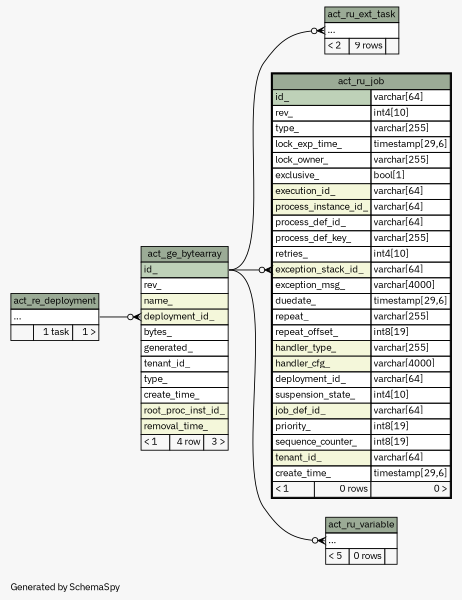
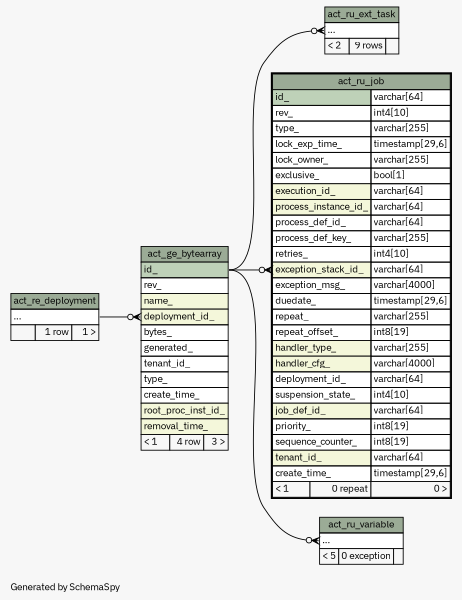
  digraph {
    bgcolor="#f7f7f7"
    fontname="IBM Plex Sans"
    fontsize=11
    label="\nGenerated by SchemaSpy"
    labeljust=l
    nodesep=0.18
    rankdir=RL
    ranksep=0.46
    node [fontname="IBM Plex Sans" fontsize=11 shape=plaintext]
    edge [arrowhead=none arrowsize=0.8 arrowtail=crowodot dir=back fontname="IBM Plex Sans" headport="id_:e" tailport="elipses:w"]
    n1 [label=<     <TABLE BORDER="0" CELLBORDER="1" CELLSPACING="0" BGCOLOR="#ffffff">       <TR><TD COLSPAN="3" BGCOLOR="#9bab96" ALIGN="CENTER">act_ge_bytearray</TD></TR>       <TR><TD PORT="id_" COLSPAN="3" BGCOLOR="#bed1b8" ALIGN="LEFT">id_</TD></TR>       <TR><TD PORT="rev_" COLSPAN="3" ALIGN="LEFT">rev_</TD></TR>       <TR><TD PORT="name_" COLSPAN="3" BGCOLOR="#f4f7da" ALIGN="LEFT">name_</TD></TR>       <TR><TD PORT="deployment_id_" COLSPAN="3" BGCOLOR="#f4f7da" ALIGN="LEFT">deployment_id_</TD></TR>       <TR><TD PORT="bytes_" COLSPAN="3" ALIGN="LEFT">bytes_</TD></TR>       <TR><TD PORT="generated_" COLSPAN="3" ALIGN="LEFT">generated_</TD></TR>       <TR><TD PORT="tenant_id_" COLSPAN="3" ALIGN="LEFT">tenant_id_</TD></TR>       <TR><TD PORT="type_" COLSPAN="3" ALIGN="LEFT">type_</TD></TR>       <TR><TD PORT="create_time_" COLSPAN="3" ALIGN="LEFT">create_time_</TD></TR>       <TR><TD PORT="root_proc_inst_id_" COLSPAN="3" BGCOLOR="#f4f7da" ALIGN="LEFT">root_proc_inst_id_</TD></TR>       <TR><TD PORT="removal_time_" COLSPAN="3" BGCOLOR="#f4f7da" ALIGN="LEFT">removal_time_</TD></TR>       <TR><TD ALIGN="LEFT" BGCOLOR="#f7f7f7">&lt; 1</TD><TD ALIGN="RIGHT" BGCOLOR="#f7f7f7">4 row</TD><TD ALIGN="RIGHT" BGCOLOR="#f7f7f7">3 &gt;</TD></TR>     </TABLE>>]
-   n2 [label=<     <TABLE BORDER="0" CELLBORDER="1" CELLSPACING="0" BGCOLOR="#ffffff">       <TR><TD COLSPAN="3" BGCOLOR="#9bab96" ALIGN="CENTER">act_re_deployment</TD></TR>       <TR><TD PORT="elipses" COLSPAN="3" ALIGN="LEFT">...</TD></TR>       <TR><TD ALIGN="LEFT" BGCOLOR="#f7f7f7">  </TD><TD ALIGN="RIGHT" BGCOLOR="#f7f7f7">1 task</TD><TD ALIGN="RIGHT" BGCOLOR="#f7f7f7">1 &gt;</TD></TR>     </TABLE>>]
+   n2 [label=<     <TABLE BORDER="0" CELLBORDER="1" CELLSPACING="0" BGCOLOR="#ffffff">       <TR><TD COLSPAN="3" BGCOLOR="#9bab96" ALIGN="CENTER">act_re_deployment</TD></TR>       <TR><TD PORT="elipses" COLSPAN="3" ALIGN="LEFT">...</TD></TR>       <TR><TD ALIGN="LEFT" BGCOLOR="#f7f7f7">  </TD><TD ALIGN="RIGHT" BGCOLOR="#f7f7f7">1 row</TD><TD ALIGN="RIGHT" BGCOLOR="#f7f7f7">1 &gt;</TD></TR>     </TABLE>>]
    n3 [label=<     <TABLE BORDER="0" CELLBORDER="1" CELLSPACING="0" BGCOLOR="#ffffff">       <TR><TD COLSPAN="3" BGCOLOR="#9bab96" ALIGN="CENTER">act_ru_ext_task</TD></TR>       <TR><TD PORT="elipses" COLSPAN="3" ALIGN="LEFT">...</TD></TR>       <TR><TD ALIGN="LEFT" BGCOLOR="#f7f7f7">&lt; 2</TD><TD ALIGN="RIGHT" BGCOLOR="#f7f7f7">9 rows</TD><TD ALIGN="RIGHT" BGCOLOR="#f7f7f7">  </TD></TR>     </TABLE>>]
-   n4 [label=<     <TABLE BORDER="2" CELLBORDER="1" CELLSPACING="0" BGCOLOR="#ffffff">       <TR><TD COLSPAN="3" BGCOLOR="#9bab96" ALIGN="CENTER">act_ru_job</TD></TR>       <TR><TD PORT="id_" COLSPAN="2" BGCOLOR="#bed1b8" ALIGN="LEFT">id_</TD><TD PORT="id_.type" ALIGN="LEFT">varchar[64]</TD></TR>       <TR><TD PORT="rev_" COLSPAN="2" ALIGN="LEFT">rev_</TD><TD PORT="rev_.type" ALIGN="LEFT">int4[10]</TD></TR>       <TR><TD PORT="type_" COLSPAN="2" ALIGN="LEFT">type_</TD><TD PORT="type_.type" ALIGN="LEFT">varchar[255]</TD></TR>       <TR><TD PORT="lock_exp_time_" COLSPAN="2" ALIGN="LEFT">lock_exp_time_</TD><TD PORT="lock_exp_time_.type" ALIGN="LEFT">timestamp[29,6]</TD></TR>       <TR><TD PORT="lock_owner_" COLSPAN="2" ALIGN="LEFT">lock_owner_</TD><TD PORT="lock_owner_.type" ALIGN="LEFT">varchar[255]</TD></TR>       <TR><TD PORT="exclusive_" COLSPAN="2" ALIGN="LEFT">exclusive_</TD><TD PORT="exclusive_.type" ALIGN="LEFT">bool[1]</TD></TR>       <TR><TD PORT="execution_id_" COLSPAN="2" BGCOLOR="#f4f7da" ALIGN="LEFT">execution_id_</TD><TD PORT="execution_id_.type" ALIGN="LEFT">varchar[64]</TD></TR>       <TR><TD PORT="process_instance_id_" COLSPAN="2" BGCOLOR="#f4f7da" ALIGN="LEFT">process_instance_id_</TD><TD PORT="process_instance_id_.type" ALIGN="LEFT">varchar[64]</TD></TR>       <TR><TD PORT="process_def_id_" COLSPAN="2" ALIGN="LEFT">process_def_id_</TD><TD PORT="process_def_id_.type" ALIGN="LEFT">varchar[64]</TD></TR>       <TR><TD PORT="process_def_key_" COLSPAN="2" ALIGN="LEFT">process_def_key_</TD><TD PORT="process_def_key_.type" ALIGN="LEFT">varchar[255]</TD></TR>       <TR><TD PORT="retries_" COLSPAN="2" ALIGN="LEFT">retries_</TD><TD PORT="retries_.type" ALIGN="LEFT">int4[10]</TD></TR>       <TR><TD PORT="exception_stack_id_" COLSPAN="2" BGCOLOR="#f4f7da" ALIGN="LEFT">exception_stack_id_</TD><TD PORT="exception_stack_id_.type" ALIGN="LEFT">varchar[64]</TD></TR>       <TR><TD PORT="exception_msg_" COLSPAN="2" ALIGN="LEFT">exception_msg_</TD><TD PORT="exception_msg_.type" ALIGN="LEFT">varchar[4000]</TD></TR>       <TR><TD PORT="duedate_" COLSPAN="2" ALIGN="LEFT">duedate_</TD><TD PORT="duedate_.type" ALIGN="LEFT">timestamp[29,6]</TD></TR>       <TR><TD PORT="repeat_" COLSPAN="2" ALIGN="LEFT">repeat_</TD><TD PORT="repeat_.type" ALIGN="LEFT">varchar[255]</TD></TR>       <TR><TD PORT="repeat_offset_" COLSPAN="2" ALIGN="LEFT">repeat_offset_</TD><TD PORT="repeat_offset_.type" ALIGN="LEFT">int8[19]</TD></TR>       <TR><TD PORT="handler_type_" COLSPAN="2" BGCOLOR="#f4f7da" ALIGN="LEFT">handler_type_</TD><TD PORT="handler_type_.type" ALIGN="LEFT">varchar[255]</TD></TR>       <TR><TD PORT="handler_cfg_" COLSPAN="2" BGCOLOR="#f4f7da" ALIGN="LEFT">handler_cfg_</TD><TD PORT="handler_cfg_.type" ALIGN="LEFT">varchar[4000]</TD></TR>       <TR><TD PORT="deployment_id_" COLSPAN="2" ALIGN="LEFT">deployment_id_</TD><TD PORT="deployment_id_.type" ALIGN="LEFT">varchar[64]</TD></TR>       <TR><TD PORT="suspension_state_" COLSPAN="2" ALIGN="LEFT">suspension_state_</TD><TD PORT="suspension_state_.type" ALIGN="LEFT">int4[10]</TD></TR>       <TR><TD PORT="job_def_id_" COLSPAN="2" BGCOLOR="#f4f7da" ALIGN="LEFT">job_def_id_</TD><TD PORT="job_def_id_.type" ALIGN="LEFT">varchar[64]</TD></TR>       <TR><TD PORT="priority_" COLSPAN="2" ALIGN="LEFT">priority_</TD><TD PORT="priority_.type" ALIGN="LEFT">int8[19]</TD></TR>       <TR><TD PORT="sequence_counter_" COLSPAN="2" ALIGN="LEFT">sequence_counter_</TD><TD PORT="sequence_counter_.type" ALIGN="LEFT">int8[19]</TD></TR>       <TR><TD PORT="tenant_id_" COLSPAN="2" BGCOLOR="#f4f7da" ALIGN="LEFT">tenant_id_</TD><TD PORT="tenant_id_.type" ALIGN="LEFT">varchar[64]</TD></TR>       <TR><TD PORT="create_time_" COLSPAN="2" ALIGN="LEFT">create_time_</TD><TD PORT="create_time_.type" ALIGN="LEFT">timestamp[29,6]</TD></TR>       <TR><TD ALIGN="LEFT" BGCOLOR="#f7f7f7">&lt; 1</TD><TD ALIGN="RIGHT" BGCOLOR="#f7f7f7">0 rows</TD><TD ALIGN="RIGHT" BGCOLOR="#f7f7f7">0 &gt;</TD></TR>     </TABLE>>]
-   n5 [label=<     <TABLE BORDER="0" CELLBORDER="1" CELLSPACING="0" BGCOLOR="#ffffff">       <TR><TD COLSPAN="3" BGCOLOR="#9bab96" ALIGN="CENTER">act_ru_variable</TD></TR>       <TR><TD PORT="elipses" COLSPAN="3" ALIGN="LEFT">...</TD></TR>       <TR><TD ALIGN="LEFT" BGCOLOR="#f7f7f7">&lt; 5</TD><TD ALIGN="RIGHT" BGCOLOR="#f7f7f7">0 rows</TD><TD ALIGN="RIGHT" BGCOLOR="#f7f7f7">  </TD></TR>     </TABLE>>]
+   n4 [label=<     <TABLE BORDER="2" CELLBORDER="1" CELLSPACING="0" BGCOLOR="#ffffff">       <TR><TD COLSPAN="3" BGCOLOR="#9bab96" ALIGN="CENTER">act_ru_job</TD></TR>       <TR><TD PORT="id_" COLSPAN="2" BGCOLOR="#bed1b8" ALIGN="LEFT">id_</TD><TD PORT="id_.type" ALIGN="LEFT">varchar[64]</TD></TR>       <TR><TD PORT="rev_" COLSPAN="2" ALIGN="LEFT">rev_</TD><TD PORT="rev_.type" ALIGN="LEFT">int4[10]</TD></TR>       <TR><TD PORT="type_" COLSPAN="2" ALIGN="LEFT">type_</TD><TD PORT="type_.type" ALIGN="LEFT">varchar[255]</TD></TR>       <TR><TD PORT="lock_exp_time_" COLSPAN="2" ALIGN="LEFT">lock_exp_time_</TD><TD PORT="lock_exp_time_.type" ALIGN="LEFT">timestamp[29,6]</TD></TR>       <TR><TD PORT="lock_owner_" COLSPAN="2" ALIGN="LEFT">lock_owner_</TD><TD PORT="lock_owner_.type" ALIGN="LEFT">varchar[255]</TD></TR>       <TR><TD PORT="exclusive_" COLSPAN="2" ALIGN="LEFT">exclusive_</TD><TD PORT="exclusive_.type" ALIGN="LEFT">bool[1]</TD></TR>       <TR><TD PORT="execution_id_" COLSPAN="2" BGCOLOR="#f4f7da" ALIGN="LEFT">execution_id_</TD><TD PORT="execution_id_.type" ALIGN="LEFT">varchar[64]</TD></TR>       <TR><TD PORT="process_instance_id_" COLSPAN="2" BGCOLOR="#f4f7da" ALIGN="LEFT">process_instance_id_</TD><TD PORT="process_instance_id_.type" ALIGN="LEFT">varchar[64]</TD></TR>       <TR><TD PORT="process_def_id_" COLSPAN="2" ALIGN="LEFT">process_def_id_</TD><TD PORT="process_def_id_.type" ALIGN="LEFT">varchar[64]</TD></TR>       <TR><TD PORT="process_def_key_" COLSPAN="2" ALIGN="LEFT">process_def_key_</TD><TD PORT="process_def_key_.type" ALIGN="LEFT">varchar[255]</TD></TR>       <TR><TD PORT="retries_" COLSPAN="2" ALIGN="LEFT">retries_</TD><TD PORT="retries_.type" ALIGN="LEFT">int4[10]</TD></TR>       <TR><TD PORT="exception_stack_id_" COLSPAN="2" BGCOLOR="#f4f7da" ALIGN="LEFT">exception_stack_id_</TD><TD PORT="exception_stack_id_.type" ALIGN="LEFT">varchar[64]</TD></TR>       <TR><TD PORT="exception_msg_" COLSPAN="2" ALIGN="LEFT">exception_msg_</TD><TD PORT="exception_msg_.type" ALIGN="LEFT">varchar[4000]</TD></TR>       <TR><TD PORT="duedate_" COLSPAN="2" ALIGN="LEFT">duedate_</TD><TD PORT="duedate_.type" ALIGN="LEFT">timestamp[29,6]</TD></TR>       <TR><TD PORT="repeat_" COLSPAN="2" ALIGN="LEFT">repeat_</TD><TD PORT="repeat_.type" ALIGN="LEFT">varchar[255]</TD></TR>       <TR><TD PORT="repeat_offset_" COLSPAN="2" ALIGN="LEFT">repeat_offset_</TD><TD PORT="repeat_offset_.type" ALIGN="LEFT">int8[19]</TD></TR>       <TR><TD PORT="handler_type_" COLSPAN="2" BGCOLOR="#f4f7da" ALIGN="LEFT">handler_type_</TD><TD PORT="handler_type_.type" ALIGN="LEFT">varchar[255]</TD></TR>       <TR><TD PORT="handler_cfg_" COLSPAN="2" BGCOLOR="#f4f7da" ALIGN="LEFT">handler_cfg_</TD><TD PORT="handler_cfg_.type" ALIGN="LEFT">varchar[4000]</TD></TR>       <TR><TD PORT="deployment_id_" COLSPAN="2" ALIGN="LEFT">deployment_id_</TD><TD PORT="deployment_id_.type" ALIGN="LEFT">varchar[64]</TD></TR>       <TR><TD PORT="suspension_state_" COLSPAN="2" ALIGN="LEFT">suspension_state_</TD><TD PORT="suspension_state_.type" ALIGN="LEFT">int4[10]</TD></TR>       <TR><TD PORT="job_def_id_" COLSPAN="2" BGCOLOR="#f4f7da" ALIGN="LEFT">job_def_id_</TD><TD PORT="job_def_id_.type" ALIGN="LEFT">varchar[64]</TD></TR>       <TR><TD PORT="priority_" COLSPAN="2" ALIGN="LEFT">priority_</TD><TD PORT="priority_.type" ALIGN="LEFT">int8[19]</TD></TR>       <TR><TD PORT="sequence_counter_" COLSPAN="2" ALIGN="LEFT">sequence_counter_</TD><TD PORT="sequence_counter_.type" ALIGN="LEFT">int8[19]</TD></TR>       <TR><TD PORT="tenant_id_" COLSPAN="2" BGCOLOR="#f4f7da" ALIGN="LEFT">tenant_id_</TD><TD PORT="tenant_id_.type" ALIGN="LEFT">varchar[64]</TD></TR>       <TR><TD PORT="create_time_" COLSPAN="2" ALIGN="LEFT">create_time_</TD><TD PORT="create_time_.type" ALIGN="LEFT">timestamp[29,6]</TD></TR>       <TR><TD ALIGN="LEFT" BGCOLOR="#f7f7f7">&lt; 1</TD><TD ALIGN="RIGHT" BGCOLOR="#f7f7f7">0 repeat</TD><TD ALIGN="RIGHT" BGCOLOR="#f7f7f7">0 &gt;</TD></TR>     </TABLE>>]
+   n5 [label=<     <TABLE BORDER="0" CELLBORDER="1" CELLSPACING="0" BGCOLOR="#ffffff">       <TR><TD COLSPAN="3" BGCOLOR="#9bab96" ALIGN="CENTER">act_ru_variable</TD></TR>       <TR><TD PORT="elipses" COLSPAN="3" ALIGN="LEFT">...</TD></TR>       <TR><TD ALIGN="LEFT" BGCOLOR="#f7f7f7">&lt; 5</TD><TD ALIGN="RIGHT" BGCOLOR="#f7f7f7">0 exception</TD><TD ALIGN="RIGHT" BGCOLOR="#f7f7f7">  </TD></TR>     </TABLE>>]
    n1 -> n2 [headport="elipses:e" tailport="deployment_id_:w"]
    n3 -> n1
    n4 -> n1 [tailport="exception_stack_id_:w"]
    n5 -> n1
  }
